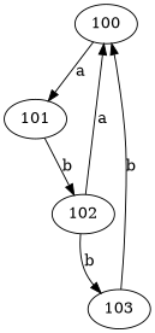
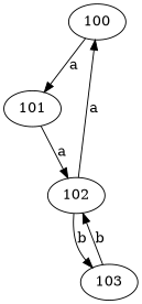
  digraph {
    100
    101
    102
    103
    100 -> 101 [label=a]
-   101 -> 102 [label=b]
+   101 -> 102 [label=a]
    102 -> 100 [label=a]
    102 -> 103 [label=b]
-   103 -> 100 [label=b]
+   103 -> 102 [label=b]
  }
